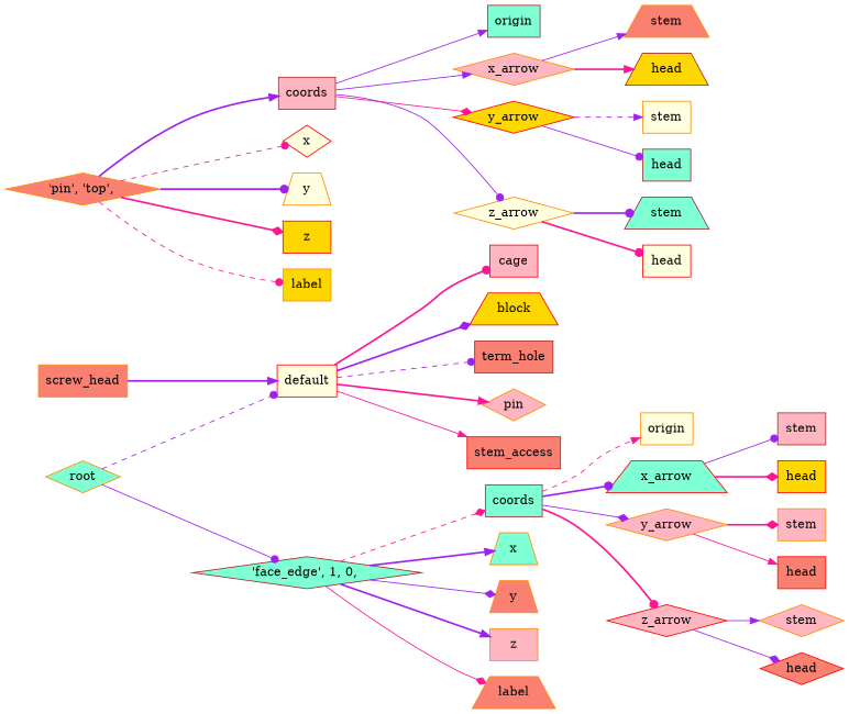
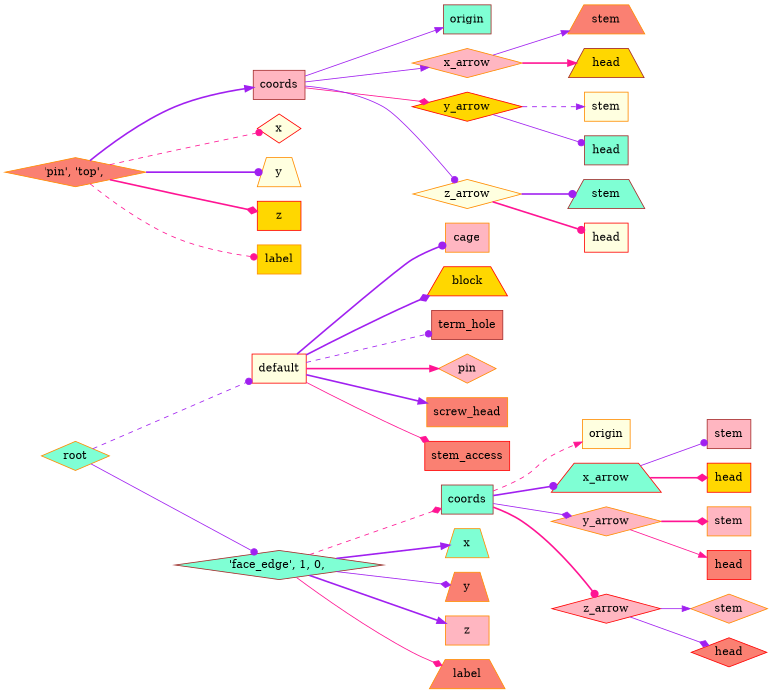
  digraph {
    rankdir=LR
    node [color=darkorange fillcolor=lightpink shape=box style=filled]
    edge [arrowhead=dot color=purple style=bold]
    n1 [fillcolor=aquamarine label=root shape=diamond]
    n2 [color=red fillcolor=lightyellow label=default]
    n3 [color=brown fillcolor=aquamarine label="'face_edge',\ 1,\ 0,\ " shape=diamond]
-   n4 [color=red label=cage]
+   n4 [label=cage]
    n5 [color=red fillcolor=gold label=block shape=trapezium]
    n6 [color=brown fillcolor=salmon label=term_hole]
    n7 [label=pin shape=diamond]
    n8 [fillcolor=salmon label=screw_head]
    n9 [color=red fillcolor=salmon label=stem_access]
    n10 [color=brown fillcolor=aquamarine label=coords]
    n11 [fillcolor=aquamarine label=x shape=trapezium]
    n12 [fillcolor=salmon label=y shape=trapezium]
    n13 [label=z]
    n14 [fillcolor=salmon label=label shape=trapezium]
    n15 [fillcolor=salmon label="'pin',\ 'top',\ " shape=diamond]
    n16 [color=brown label=coords]
    n17 [color=red fillcolor=lightyellow label=x shape=diamond]
    n18 [fillcolor=lightyellow label=y shape=trapezium]
    n19 [color=red fillcolor=gold label=z]
    n20 [fillcolor=gold label=label]
    n21 [fillcolor=lightyellow label=origin]
    n22 [color=red fillcolor=aquamarine label=x_arrow shape=trapezium]
    n23 [label=y_arrow shape=diamond]
    n24 [color=red label=z_arrow shape=diamond]
    n25 [color=brown label=stem]
    n26 [color=red fillcolor=gold label=head]
    n27 [label=stem]
    n28 [color=red fillcolor=salmon label=head]
    n29 [label=stem shape=diamond]
    n30 [color=red fillcolor=salmon label=head shape=diamond]
    n31 [color=brown fillcolor=aquamarine label=origin]
    n32 [label=x_arrow shape=diamond]
    n33 [color=red fillcolor=gold label=y_arrow shape=diamond]
    n34 [fillcolor=lightyellow label=z_arrow shape=diamond]
    n35 [fillcolor=salmon label=stem shape=trapezium]
    n36 [color=brown fillcolor=gold label=head shape=trapezium]
    n37 [fillcolor=lightyellow label=stem]
    n38 [color=brown fillcolor=aquamarine label=head]
    n39 [color=brown fillcolor=aquamarine label=stem shape=trapezium]
    n40 [color=red fillcolor=lightyellow label=head]
    n1 -> n2 [style=dashed]
    n1 -> n3 [style=solid]
-   n2 -> n4 [color=deeppink]
+   n2 -> n4
    n2 -> n5 [arrowhead=diamond]
    n2 -> n6 [style=dashed]
    n2 -> n7 [arrowhead=normal color=deeppink]
-   n8 -> n2 [arrowhead=normal]
-   n2 -> n9 [arrowhead=normal color=deeppink style=solid]
+   n2 -> n8 [arrowhead=normal]
+   n2 -> n9 [arrowhead=diamond color=deeppink style=solid]
    n3 -> n10 [arrowhead=diamond color=deeppink style=dashed]
    n3 -> n11 [arrowhead=normal]
    n3 -> n12 [arrowhead=diamond style=solid]
    n3 -> n13 [arrowhead=normal]
    n3 -> n14 [arrowhead=diamond color=deeppink style=solid]
    n10 -> n21 [arrowhead=normal color=deeppink style=dashed]
    n10 -> n22
    n10 -> n23 [arrowhead=diamond style=solid]
    n10 -> n24 [color=deeppink]
    n15 -> n16 [arrowhead=normal]
    n15 -> n17 [color=deeppink style=dashed]
    n15 -> n18
    n15 -> n19 [arrowhead=diamond color=deeppink]
    n15 -> n20 [color=deeppink style=dashed]
    n16 -> n31 [arrowhead=normal style=solid]
    n16 -> n32 [arrowhead=normal style=solid]
    n16 -> n33 [arrowhead=diamond color=deeppink style=solid]
    n16 -> n34 [style=solid]
    n22 -> n25 [style=solid]
    n22 -> n26 [arrowhead=diamond color=deeppink]
    n23 -> n27 [arrowhead=diamond color=deeppink]
    n23 -> n28 [arrowhead=normal color=deeppink style=solid]
    n24 -> n29 [arrowhead=normal style=solid]
    n24 -> n30 [arrowhead=diamond style=solid]
    n32 -> n35 [arrowhead=normal style=solid]
    n32 -> n36 [arrowhead=normal color=deeppink]
    n33 -> n37 [arrowhead=normal style=dashed]
    n33 -> n38 [style=solid]
    n34 -> n39
    n34 -> n40 [color=deeppink]
  }
